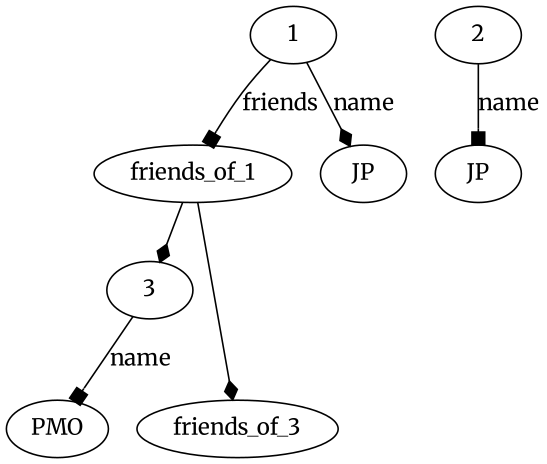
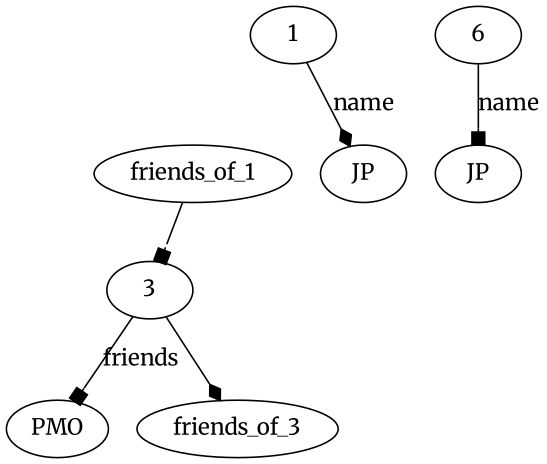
  digraph {
    fontname=Merriweather
    node [fontname=Merriweather]
    edge [arrowhead=box fontname=Merriweather]
    1
    friends_of_1
    n3 [label=JP]
    3
    n5 [label=JP]
-   2
+   2 [label=6]
    friends_of_3
    PMO
    subgraph sub_1 {
      rank=min
      1
    }
-   1 -> friends_of_1 [label=friends]
    1 -> n3 [arrowhead=diamond label=name]
-   friends_of_1 -> 3 [arrowhead=diamond]
-   friends_of_1 -> friends_of_3 [arrowhead=diamond]
-   3 -> PMO [label=name]
+   friends_of_1 -> 3
+   3 -> friends_of_3 [arrowhead=diamond]
+   3 -> PMO [label=friends]
    2 -> n5 [label=name]
  }
